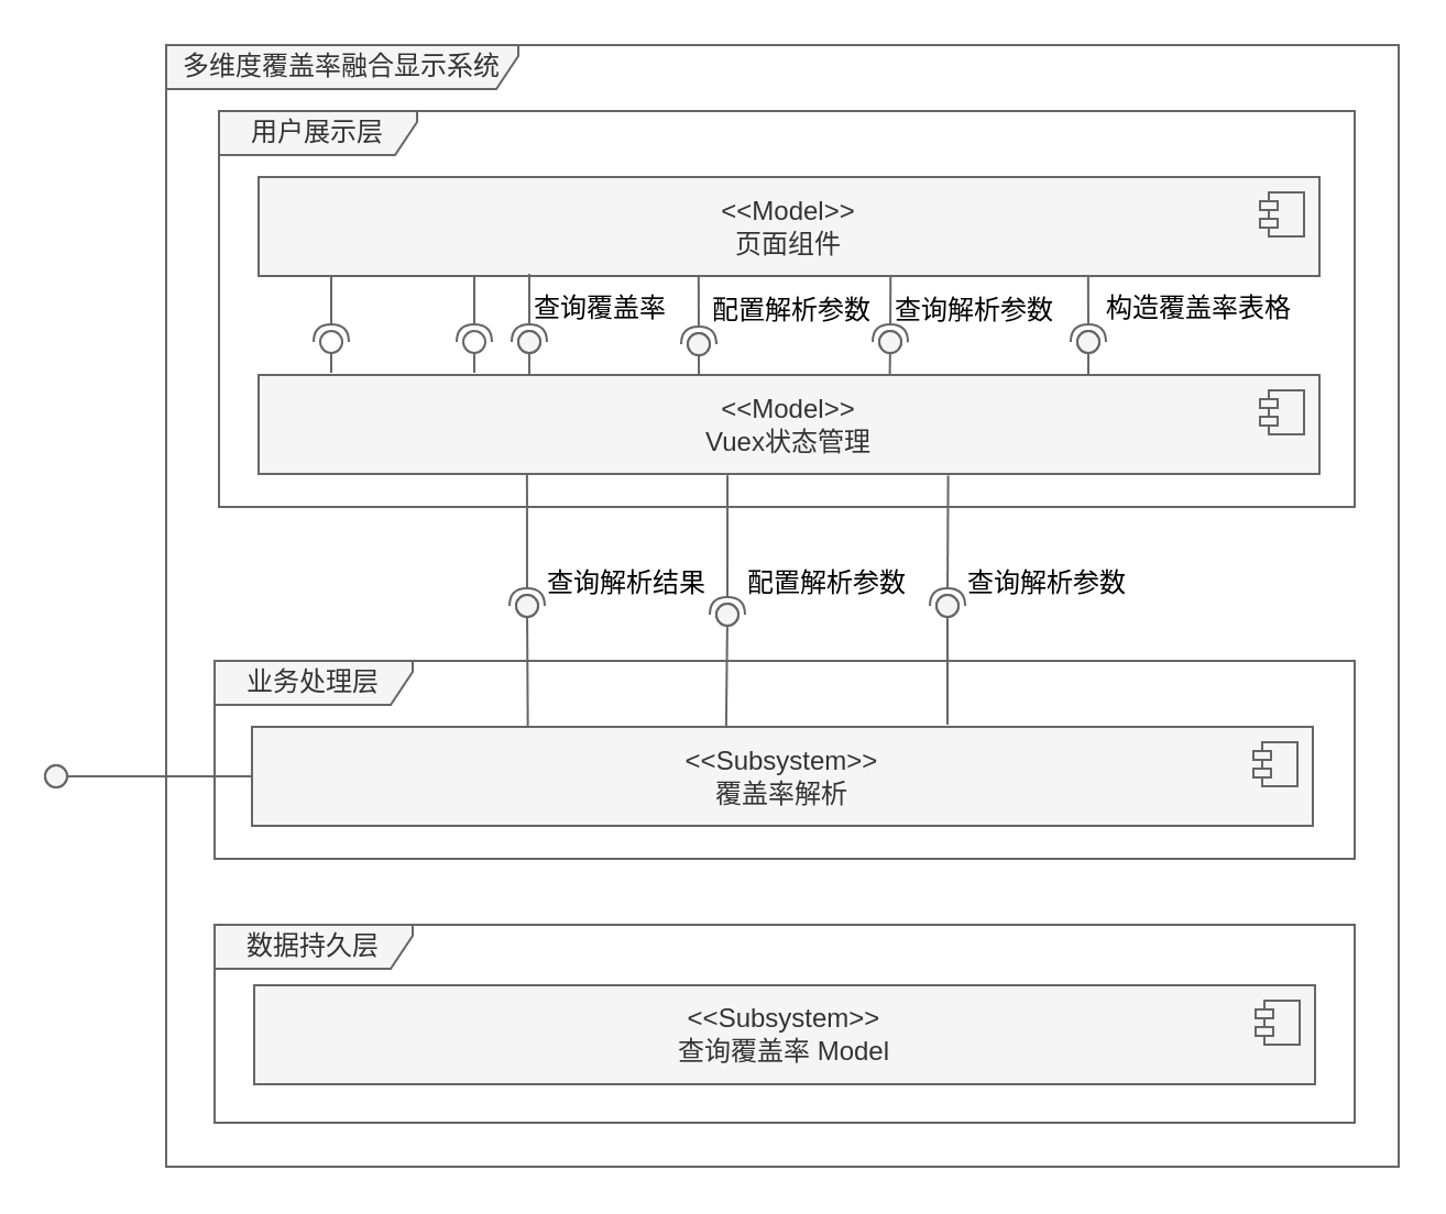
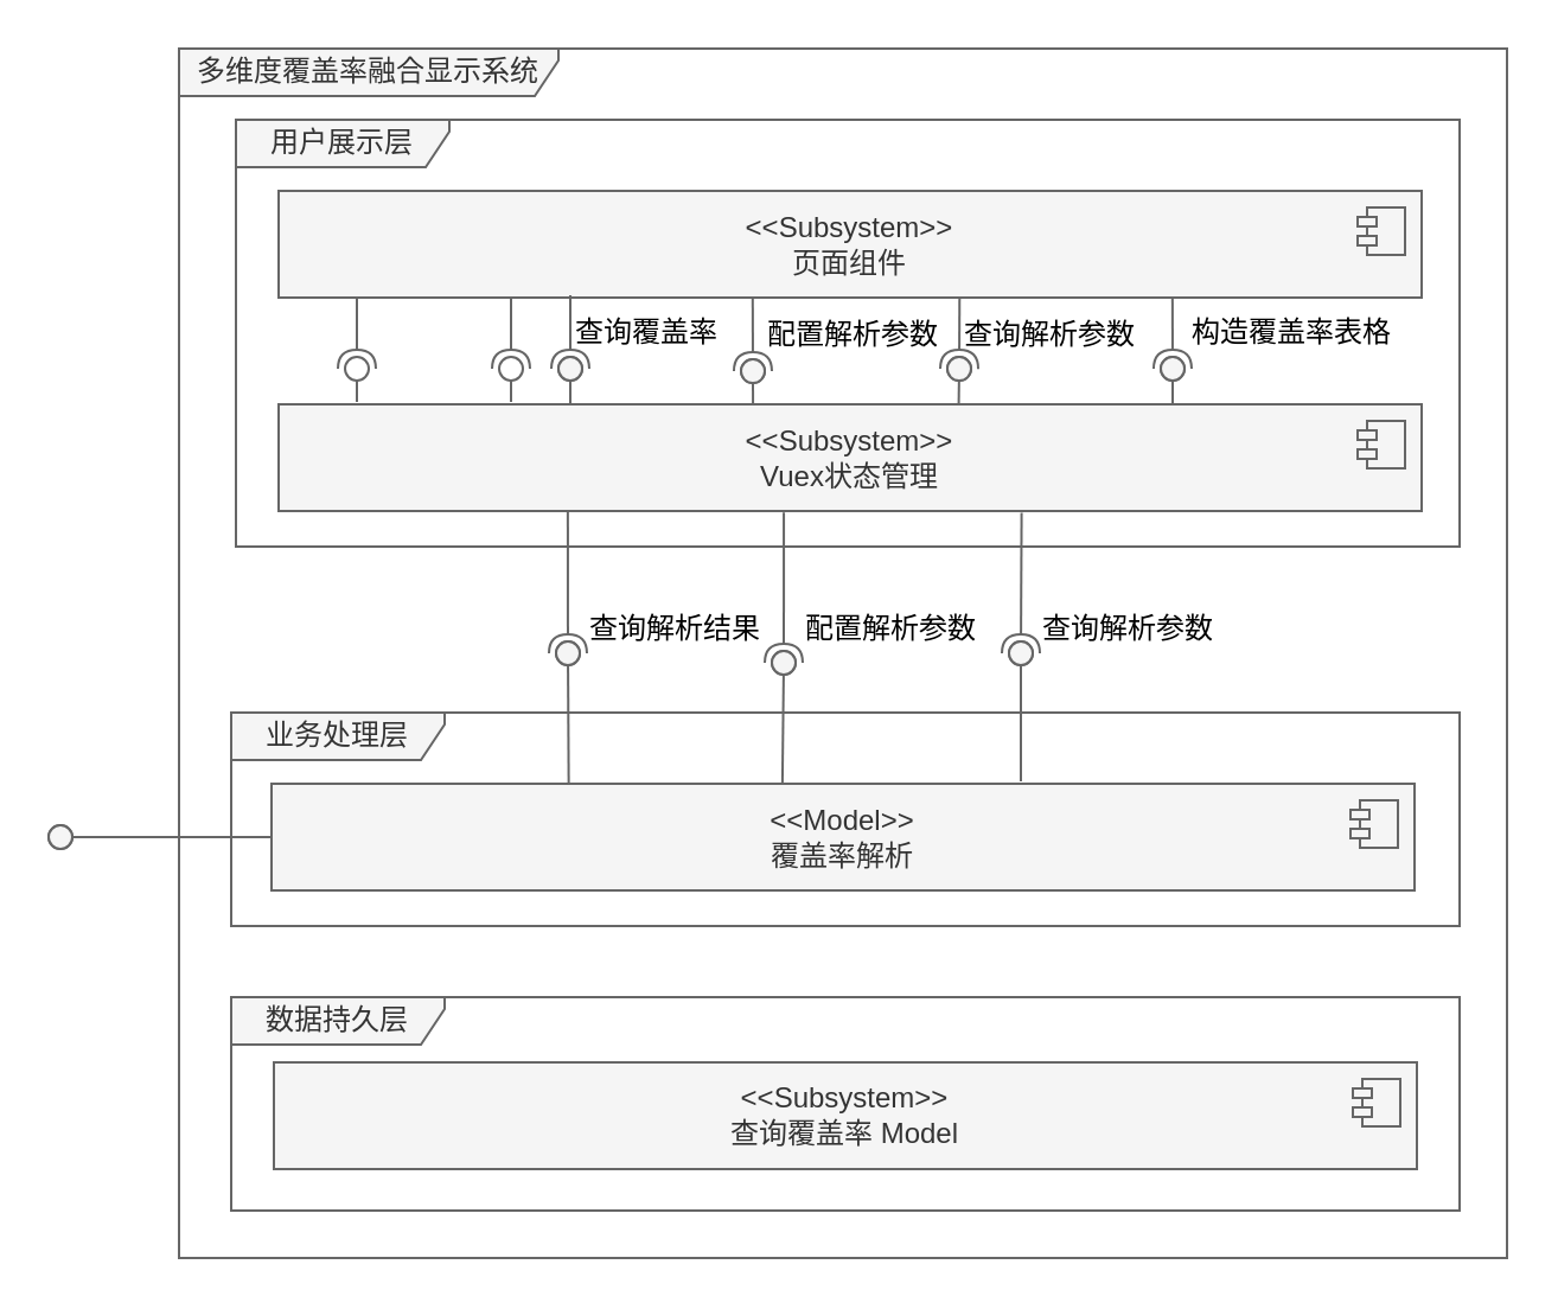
  <mxCell id="0" />
  <mxCell id="1" parent="0" />
  <mxCell id="2" value="多维度覆盖率融合显示系统" style="shape=umlFrame;whiteSpace=wrap;html=1;pointerEvents=0;recursiveResize=0;container=1;collapsible=0;width=160;height=20;fillColor=#f5f5f5;strokeColor=#666666;fontColor=#333333;" parent="1" vertex="1"><mxGeometry x="75" y="20" width="560" height="510" as="geometry" /></mxCell>
  <mxCell id="3" value="用户展示层" style="shape=umlFrame;whiteSpace=wrap;html=1;pointerEvents=0;recursiveResize=0;container=1;collapsible=0;width=90;height=20;fillColor=#f5f5f5;strokeColor=#666666;fontColor=#333333;" parent="2" vertex="1"><mxGeometry x="24" y="30" width="516" height="180" as="geometry" /></mxCell>
- <mxCell id="4" value="&lt;div&gt;&amp;lt;&amp;lt;Model&amp;gt;&amp;gt;&lt;/div&gt;&lt;div&gt;Vuex状态管理&lt;/div&gt;" style="html=1;dropTarget=0;whiteSpace=wrap;fillColor=#f5f5f5;strokeColor=#666666;fontColor=#333333;" parent="3" vertex="1"><mxGeometry x="18" y="120" width="482" height="45" as="geometry" /></mxCell>
+ <mxCell id="4" value="&lt;div&gt;&amp;lt;&amp;lt;Subsystem&amp;gt;&amp;gt;&lt;/div&gt;&lt;div&gt;Vuex状态管理&lt;/div&gt;" style="html=1;dropTarget=0;whiteSpace=wrap;fillColor=#f5f5f5;strokeColor=#666666;fontColor=#333333;" parent="3" vertex="1"><mxGeometry x="18" y="120" width="482" height="45" as="geometry" /></mxCell>
  <mxCell id="5" value="" style="shape=module;jettyWidth=8;jettyHeight=4;fillColor=#f5f5f5;strokeColor=#666666;fontColor=#333333;" parent="4" vertex="1"><mxGeometry x="1" width="20" height="20" relative="1" as="geometry"><mxPoint x="-27" y="7" as="offset" /></mxGeometry></mxCell>
- <mxCell id="6" value="&lt;div&gt;&amp;lt;&amp;lt;Model&amp;gt;&amp;gt;&lt;/div&gt;&lt;div&gt;页面组件&lt;/div&gt;" style="html=1;dropTarget=0;whiteSpace=wrap;fillColor=#f5f5f5;strokeColor=#666666;fontColor=#333333;" parent="3" vertex="1"><mxGeometry x="18" y="30" width="482" height="45" as="geometry" /></mxCell>
+ <mxCell id="6" value="&lt;div&gt;&amp;lt;&amp;lt;Subsystem&amp;gt;&amp;gt;&lt;/div&gt;&lt;div&gt;页面组件&lt;/div&gt;" style="html=1;dropTarget=0;whiteSpace=wrap;fillColor=#f5f5f5;strokeColor=#666666;fontColor=#333333;" parent="3" vertex="1"><mxGeometry x="18" y="30" width="482" height="45" as="geometry" /></mxCell>
  <mxCell id="7" value="" style="shape=module;jettyWidth=8;jettyHeight=4;fillColor=#f5f5f5;strokeColor=#666666;fontColor=#333333;" parent="6" vertex="1"><mxGeometry x="1" width="20" height="20" relative="1" as="geometry"><mxPoint x="-27" y="7" as="offset" /></mxGeometry></mxCell>
  <mxCell id="8" value="" style="rounded=0;orthogonalLoop=1;jettySize=auto;html=1;endArrow=halfCircle;endFill=0;endSize=6;strokeWidth=1;sketch=0;fillColor=#f5f5f5;strokeColor=#666666;" parent="3" edge="1"><mxGeometry relative="1" as="geometry"><mxPoint x="51" y="75" as="sourcePoint" /><mxPoint x="51" y="105.0" as="targetPoint" /></mxGeometry></mxCell>
  <mxCell id="9" value="" style="rounded=0;orthogonalLoop=1;jettySize=auto;html=1;endArrow=oval;endFill=0;sketch=0;sourcePerimeterSpacing=0;targetPerimeterSpacing=0;endSize=10;fillColor=#f5f5f5;strokeColor=#666666;" parent="3" edge="1"><mxGeometry relative="1" as="geometry"><mxPoint x="51" y="119" as="sourcePoint" /><mxPoint x="51" y="105.0" as="targetPoint" /></mxGeometry></mxCell>
  <mxCell id="10" value="" style="rounded=0;orthogonalLoop=1;jettySize=auto;html=1;endArrow=halfCircle;endFill=0;endSize=6;strokeWidth=1;sketch=0;exitX=0.087;exitY=1.002;exitDx=0;exitDy=0;exitPerimeter=0;fillColor=#f5f5f5;strokeColor=#666666;" parent="3" edge="1"><mxGeometry relative="1" as="geometry"><mxPoint x="116" y="75" as="sourcePoint" /><mxPoint x="116" y="105.0" as="targetPoint" /></mxGeometry></mxCell>
  <mxCell id="11" value="" style="rounded=0;orthogonalLoop=1;jettySize=auto;html=1;endArrow=oval;endFill=0;sketch=0;sourcePerimeterSpacing=0;targetPerimeterSpacing=0;endSize=10;fillColor=#f5f5f5;strokeColor=#666666;" parent="3" edge="1"><mxGeometry relative="1" as="geometry"><mxPoint x="116" y="119" as="sourcePoint" /><mxPoint x="116" y="105.0" as="targetPoint" /></mxGeometry></mxCell>
  <mxCell id="12" value="" style="rounded=0;orthogonalLoop=1;jettySize=auto;html=1;endArrow=halfCircle;endFill=0;endSize=6;strokeWidth=1;sketch=0;exitX=0.394;exitY=0.981;exitDx=0;exitDy=0;exitPerimeter=0;fillColor=#f5f5f5;strokeColor=#666666;" parent="3" target="14" edge="1"><mxGeometry relative="1" as="geometry"><mxPoint x="217.908" y="75.175" as="sourcePoint" /></mxGeometry></mxCell>
  <mxCell id="13" value="" style="rounded=0;orthogonalLoop=1;jettySize=auto;html=1;endArrow=oval;endFill=0;sketch=0;sourcePerimeterSpacing=0;targetPerimeterSpacing=0;endSize=10;exitX=0.415;exitY=0.003;exitDx=0;exitDy=0;exitPerimeter=0;fillColor=#f5f5f5;strokeColor=#666666;" parent="3" source="4" target="14" edge="1"><mxGeometry relative="1" as="geometry"><mxPoint x="218.39" y="120.625" as="sourcePoint" /></mxGeometry></mxCell>
  <mxCell id="14" value="" style="ellipse;whiteSpace=wrap;html=1;align=center;aspect=fixed;fillColor=#f5f5f5;strokeColor=#666666;resizable=0;perimeter=centerPerimeter;rotatable=0;allowArrows=0;points=[];outlineConnect=1;fontColor=#333333;" parent="3" vertex="1"><mxGeometry x="213" y="101.03" width="10" height="10" as="geometry" /></mxCell>
  <mxCell id="15" value="配置解析参数" style="text;html=1;align=center;verticalAlign=middle;resizable=0;points=[];autosize=1;" parent="3" vertex="1"><mxGeometry x="210" y="76.03" width="100" height="30" as="geometry" /></mxCell>
  <mxCell id="16" value="" style="rounded=0;orthogonalLoop=1;jettySize=auto;html=1;endArrow=halfCircle;endFill=0;endSize=6;strokeWidth=1;sketch=0;exitX=0.575;exitY=0.977;exitDx=0;exitDy=0;exitPerimeter=0;fillColor=#f5f5f5;strokeColor=#666666;" parent="3" target="18" edge="1"><mxGeometry relative="1" as="geometry"><mxPoint x="305.15" y="74.995" as="sourcePoint" /></mxGeometry></mxCell>
  <mxCell id="17" value="" style="rounded=0;orthogonalLoop=1;jettySize=auto;html=1;endArrow=oval;endFill=0;sketch=0;sourcePerimeterSpacing=0;targetPerimeterSpacing=0;endSize=10;exitX=0.595;exitY=-0.004;exitDx=0;exitDy=0;exitPerimeter=0;fillColor=#f5f5f5;strokeColor=#666666;" parent="3" source="4" target="18" edge="1"><mxGeometry relative="1" as="geometry"><mxPoint x="305.15" y="122.29" as="sourcePoint" /></mxGeometry></mxCell>
  <mxCell id="18" value="" style="ellipse;whiteSpace=wrap;html=1;align=center;aspect=fixed;fillColor=#f5f5f5;strokeColor=#666666;resizable=0;perimeter=centerPerimeter;rotatable=0;allowArrows=0;points=[];outlineConnect=1;fontColor=#333333;" parent="3" vertex="1"><mxGeometry x="300" y="100.03" width="10" height="10" as="geometry" /></mxCell>
  <mxCell id="19" value="查询解析参数&lt;span style=&quot;color: rgba(0, 0, 0, 0); font-family: monospace; font-size: 0px; text-align: start;&quot;&gt;%3CmxGraphModel%3E%3Croot%3E%3CmxCell%20id%3D%220%22%2F%3E%3CmxCell%20id%3D%221%22%20parent%3D%220%22%2F%3E%3CmxCell%20id%3D%222%22%20value%3D%22%22%20style%3D%22rounded%3D0%3BorthogonalLoop%3D1%3BjettySize%3Dauto%3Bhtml%3D1%3BendArrow%3DhalfCircle%3BendFill%3D0%3BendSize%3D6%3BstrokeWidth%3D1%3Bsketch%3D0%3BexitX%3D0.395%3BexitY%3D1.031%3BexitDx%3D0%3BexitDy%3D0%3BexitPerimeter%3D0%3B%22%20edge%3D%221%22%20target%3D%224%22%20parent%3D%221%22%3E%3CmxGeometry%20relative%3D%221%22%20as%3D%22geometry%22%3E%3CmxPoint%20x%3D%22432%22%20y%3D%22296%22%20as%3D%22sourcePoint%22%2F%3E%3C%2FmxGeometry%3E%3C%2FmxCell%3E%3CmxCell%20id%3D%223%22%20value%3D%22%22%20style%3D%22rounded%3D0%3BorthogonalLoop%3D1%3BjettySize%3Dauto%3Bhtml%3D1%3BendArrow%3Doval%3BendFill%3D0%3Bsketch%3D0%3BsourcePerimeterSpacing%3D0%3BtargetPerimeterSpacing%3D0%3BendSize%3D10%3BexitX%3D0.395%3BexitY%3D-0.009%3BexitDx%3D0%3BexitDy%3D0%3BexitPerimeter%3D0%3B%22%20edge%3D%221%22%20target%3D%224%22%20parent%3D%221%22%3E%3CmxGeometry%20relative%3D%221%22%20as%3D%22geometry%22%3E%3CmxPoint%20x%3D%22432%22%20y%3D%22340%22%20as%3D%22sourcePoint%22%2F%3E%3C%2FmxGeometry%3E%3C%2FmxCell%3E%3CmxCell%20id%3D%224%22%20value%3D%22%22%20style%3D%22ellipse%3BwhiteSpace%3Dwrap%3Bhtml%3D1%3Balign%3Dcenter%3Baspect%3Dfixed%3BfillColor%3Dnone%3BstrokeColor%3Dnone%3Bresizable%3D0%3Bperimeter%3DcenterPerimeter%3Brotatable%3D0%3BallowArrows%3D0%3Bpoints%3D%5B%5D%3BoutlineConnect%3D1%3B%22%20vertex%3D%221%22%20parent%3D%221%22%3E%3CmxGeometry%20x%3D%22427%22%20y%3D%22320%22%20width%3D%2210%22%20height%3D%2210%22%20as%3D%22geometry%22%2F%3E%3C%2FmxCell%3E%3CmxCell%20id%3D%225%22%20value%3D%22%E9%85%8D%E7%BD%AE%E8%A7%A3%E6%9E%90%E5%8F%82%E6%95%B0%22%20style%3D%22text%3Bhtml%3D1%3Balign%3Dcenter%3BverticalAlign%3Dmiddle%3Bresizable%3D0%3Bpoints%3D%5B%5D%3Bautosize%3D1%3BstrokeColor%3Dnone%3BfillColor%3Dnone%3B%22%20vertex%3D%221%22%20parent%3D%221%22%3E%3CmxGeometry%20x%3D%22420%22%20y%3D%22300%22%20width%3D%22100%22%20height%3D%2230%22%20as%3D%22geometry%22%2F%3E%3C%2FmxCell%3E%3C%2Froot%3E%3C%2FmxGraphModel%3E&lt;/span&gt;" style="text;html=1;align=center;verticalAlign=middle;resizable=0;points=[];autosize=1;" parent="3" vertex="1"><mxGeometry x="293" y="76.03" width="100" height="30" as="geometry" /></mxCell>
  <mxCell id="20" value="" style="rounded=0;orthogonalLoop=1;jettySize=auto;html=1;endArrow=halfCircle;endFill=0;endSize=6;strokeWidth=1;sketch=0;exitX=0.782;exitY=1.008;exitDx=0;exitDy=0;exitPerimeter=0;fillColor=#f5f5f5;strokeColor=#666666;" parent="3" source="6" target="22" edge="1"><mxGeometry relative="1" as="geometry"><mxPoint x="388" y="74" as="sourcePoint" /></mxGeometry></mxCell>
  <mxCell id="21" value="" style="rounded=0;orthogonalLoop=1;jettySize=auto;html=1;endArrow=oval;endFill=0;sketch=0;sourcePerimeterSpacing=0;targetPerimeterSpacing=0;endSize=10;fillColor=#f5f5f5;strokeColor=#666666;" parent="3" target="22" edge="1"><mxGeometry relative="1" as="geometry"><mxPoint x="395" y="120" as="sourcePoint" /></mxGeometry></mxCell>
  <mxCell id="22" value="" style="ellipse;whiteSpace=wrap;html=1;align=center;aspect=fixed;fillColor=#f5f5f5;strokeColor=#666666;resizable=0;perimeter=centerPerimeter;rotatable=0;allowArrows=0;points=[];outlineConnect=1;fontColor=#333333;" parent="3" vertex="1"><mxGeometry x="390" y="100" width="10" height="10" as="geometry" /></mxCell>
  <mxCell id="23" value="构造覆盖率表格" style="text;html=1;align=center;verticalAlign=middle;resizable=0;points=[];autosize=1;" parent="3" vertex="1"><mxGeometry x="390" y="75" width="110" height="30" as="geometry" /></mxCell>
  <mxCell id="24" value="" style="rounded=0;orthogonalLoop=1;jettySize=auto;html=1;endArrow=halfCircle;endFill=0;endSize=6;strokeWidth=1;sketch=0;exitX=0.394;exitY=0.981;exitDx=0;exitDy=0;exitPerimeter=0;fillColor=#f5f5f5;strokeColor=#666666;" parent="3" target="26" edge="1"><mxGeometry relative="1" as="geometry"><mxPoint x="141" y="74" as="sourcePoint" /></mxGeometry></mxCell>
  <mxCell id="25" value="" style="rounded=0;orthogonalLoop=1;jettySize=auto;html=1;endArrow=oval;endFill=0;sketch=0;sourcePerimeterSpacing=0;targetPerimeterSpacing=0;endSize=10;exitX=0.395;exitY=-0.009;exitDx=0;exitDy=0;exitPerimeter=0;fillColor=#f5f5f5;strokeColor=#666666;" parent="3" target="26" edge="1"><mxGeometry relative="1" as="geometry"><mxPoint x="141" y="120" as="sourcePoint" /></mxGeometry></mxCell>
  <mxCell id="26" value="" style="ellipse;whiteSpace=wrap;html=1;align=center;aspect=fixed;fillColor=#f5f5f5;strokeColor=#666666;resizable=0;perimeter=centerPerimeter;rotatable=0;allowArrows=0;points=[];outlineConnect=1;fontColor=#333333;" parent="3" vertex="1"><mxGeometry x="136" y="100" width="10" height="10" as="geometry" /></mxCell>
  <mxCell id="27" value="查询覆盖率" style="text;html=1;align=center;verticalAlign=middle;resizable=0;points=[];autosize=1;" parent="3" vertex="1"><mxGeometry x="133" y="75" width="80" height="30" as="geometry" /></mxCell>
  <mxCell id="28" value="业务处理层" style="shape=umlFrame;whiteSpace=wrap;html=1;pointerEvents=0;recursiveResize=0;container=1;collapsible=0;width=90;height=20;fillColor=#f5f5f5;strokeColor=#666666;fontColor=#333333;" parent="2" vertex="1"><mxGeometry x="22" y="280" width="518" height="90" as="geometry" /></mxCell>
- <mxCell id="29" value="&lt;div&gt;&amp;lt;&amp;lt;Subsystem&amp;gt;&amp;gt;&lt;/div&gt;&lt;div&gt;覆盖率解析&lt;/div&gt;" style="html=1;dropTarget=0;whiteSpace=wrap;fillColor=#f5f5f5;strokeColor=#666666;fontColor=#333333;" parent="28" vertex="1"><mxGeometry x="17" y="30" width="482" height="45" as="geometry" /></mxCell>
+ <mxCell id="29" value="&lt;div&gt;&amp;lt;&amp;lt;Model&amp;gt;&amp;gt;&lt;/div&gt;&lt;div&gt;覆盖率解析&lt;/div&gt;" style="html=1;dropTarget=0;whiteSpace=wrap;fillColor=#f5f5f5;strokeColor=#666666;fontColor=#333333;" parent="28" vertex="1"><mxGeometry x="17" y="30" width="482" height="45" as="geometry" /></mxCell>
  <mxCell id="30" value="" style="shape=module;jettyWidth=8;jettyHeight=4;fillColor=#f5f5f5;strokeColor=#666666;fontColor=#333333;" parent="29" vertex="1"><mxGeometry x="1" width="20" height="20" relative="1" as="geometry"><mxPoint x="-27" y="7" as="offset" /></mxGeometry></mxCell>
  <mxCell id="31" value="数据持久层" style="shape=umlFrame;whiteSpace=wrap;html=1;pointerEvents=0;recursiveResize=0;container=1;collapsible=0;width=90;height=20;fillColor=#f5f5f5;strokeColor=#666666;fontColor=#333333;" parent="2" vertex="1"><mxGeometry x="22" y="400" width="518" height="90" as="geometry" /></mxCell>
  <mxCell id="32" value="&lt;div&gt;&amp;lt;&amp;lt;Subsystem&amp;gt;&amp;gt;&lt;/div&gt;查询覆盖率 Model" style="html=1;dropTarget=0;whiteSpace=wrap;fillColor=#f5f5f5;strokeColor=#666666;fontColor=#333333;" parent="31" vertex="1"><mxGeometry x="18" y="27.5" width="482" height="45" as="geometry" /></mxCell>
  <mxCell id="33" value="" style="shape=module;jettyWidth=8;jettyHeight=4;fillColor=#f5f5f5;strokeColor=#666666;fontColor=#333333;" parent="32" vertex="1"><mxGeometry x="1" width="20" height="20" relative="1" as="geometry"><mxPoint x="-27" y="7" as="offset" /></mxGeometry></mxCell>
  <mxCell id="34" value="" style="rounded=0;orthogonalLoop=1;jettySize=auto;html=1;endArrow=halfCircle;endFill=0;endSize=6;strokeWidth=1;sketch=0;exitX=0.442;exitY=1.013;exitDx=0;exitDy=0;exitPerimeter=0;fillColor=#f5f5f5;strokeColor=#666666;" parent="2" source="4" target="36" edge="1"><mxGeometry relative="1" as="geometry"><mxPoint x="252" y="235" as="sourcePoint" /></mxGeometry></mxCell>
  <mxCell id="35" value="" style="rounded=0;orthogonalLoop=1;jettySize=auto;html=1;endArrow=oval;endFill=0;sketch=0;sourcePerimeterSpacing=0;targetPerimeterSpacing=0;endSize=10;exitX=0.447;exitY=-0.007;exitDx=0;exitDy=0;exitPerimeter=0;fillColor=#f5f5f5;strokeColor=#666666;" parent="2" source="29" target="36" edge="1"><mxGeometry relative="1" as="geometry"><mxPoint x="212" y="235" as="sourcePoint" /></mxGeometry></mxCell>
  <mxCell id="36" value="" style="ellipse;whiteSpace=wrap;html=1;align=center;aspect=fixed;fillColor=#f5f5f5;strokeColor=#666666;resizable=0;perimeter=centerPerimeter;rotatable=0;allowArrows=0;points=[];outlineConnect=1;fontColor=#333333;" parent="2" vertex="1"><mxGeometry x="250" y="254" width="10" height="10" as="geometry" /></mxCell>
  <mxCell id="37" value="配置解析参数" style="text;html=1;align=center;verticalAlign=middle;resizable=0;points=[];autosize=1;" parent="2" vertex="1"><mxGeometry x="250" y="230" width="100" height="30" as="geometry" /></mxCell>
  <mxCell id="38" value="" style="rounded=0;orthogonalLoop=1;jettySize=auto;html=1;endArrow=halfCircle;endFill=0;endSize=6;strokeWidth=1;sketch=0;exitX=0.65;exitY=1.016;exitDx=0;exitDy=0;exitPerimeter=0;fillColor=#f5f5f5;strokeColor=#666666;" parent="2" source="4" target="40" edge="1"><mxGeometry relative="1" as="geometry"><mxPoint x="325" y="190" as="sourcePoint" /></mxGeometry></mxCell>
  <mxCell id="39" value="" style="rounded=0;orthogonalLoop=1;jettySize=auto;html=1;endArrow=oval;endFill=0;sketch=0;sourcePerimeterSpacing=0;targetPerimeterSpacing=0;endSize=10;fillColor=#f5f5f5;strokeColor=#666666;" parent="2" target="40" edge="1"><mxGeometry relative="1" as="geometry"><mxPoint x="355" y="309" as="sourcePoint" /></mxGeometry></mxCell>
  <mxCell id="40" value="" style="ellipse;whiteSpace=wrap;html=1;align=center;aspect=fixed;fillColor=#f5f5f5;strokeColor=#666666;resizable=0;perimeter=centerPerimeter;rotatable=0;allowArrows=0;points=[];outlineConnect=1;fontColor=#333333;" parent="2" vertex="1"><mxGeometry x="350" y="250" width="10" height="10" as="geometry" /></mxCell>
  <mxCell id="41" value="查询解析参数" style="text;html=1;align=center;verticalAlign=middle;resizable=0;points=[];autosize=1;" parent="2" vertex="1"><mxGeometry x="350" y="230" width="100" height="30" as="geometry" /></mxCell>
  <mxCell id="42" value="" style="rounded=0;orthogonalLoop=1;jettySize=auto;html=1;endArrow=halfCircle;endFill=0;endSize=6;strokeWidth=1;sketch=0;exitX=0.253;exitY=1.005;exitDx=0;exitDy=0;exitPerimeter=0;fillColor=#f5f5f5;strokeColor=#666666;" parent="2" source="4" target="44" edge="1"><mxGeometry relative="1" as="geometry"><mxPoint x="160" y="200" as="sourcePoint" /></mxGeometry></mxCell>
  <mxCell id="43" value="" style="rounded=0;orthogonalLoop=1;jettySize=auto;html=1;endArrow=oval;endFill=0;sketch=0;sourcePerimeterSpacing=0;targetPerimeterSpacing=0;endSize=10;exitX=0.26;exitY=0.01;exitDx=0;exitDy=0;exitPerimeter=0;fillColor=#f5f5f5;strokeColor=#666666;" parent="2" source="29" target="44" edge="1"><mxGeometry relative="1" as="geometry"><mxPoint x="144" y="231" as="sourcePoint" /></mxGeometry></mxCell>
  <mxCell id="44" value="" style="ellipse;whiteSpace=wrap;html=1;align=center;aspect=fixed;fillColor=#f5f5f5;strokeColor=#666666;resizable=0;perimeter=centerPerimeter;rotatable=0;allowArrows=0;points=[];outlineConnect=1;fontColor=#333333;" parent="2" vertex="1"><mxGeometry x="159" y="250" width="10" height="10" as="geometry" /></mxCell>
  <mxCell id="45" value="查询解析结果" style="text;html=1;align=center;verticalAlign=middle;resizable=0;points=[];autosize=1;" parent="2" vertex="1"><mxGeometry x="159" y="230" width="100" height="30" as="geometry" /></mxCell>
  <mxCell id="46" value="" style="rounded=0;orthogonalLoop=1;jettySize=auto;html=1;endArrow=oval;endFill=0;sketch=0;sourcePerimeterSpacing=0;targetPerimeterSpacing=0;endSize=10;exitX=0;exitY=0.5;exitDx=0;exitDy=0;fillColor=#f5f5f5;strokeColor=#666666;" parent="1" source="29" target="47" edge="1"><mxGeometry relative="1" as="geometry"><mxPoint x="-25" y="380" as="sourcePoint" /></mxGeometry></mxCell>
  <mxCell id="47" value="&lt;p&gt;&lt;br&gt;&lt;/p&gt;" style="ellipse;whiteSpace=wrap;html=1;align=center;aspect=fixed;fillColor=#f5f5f5;strokeColor=#666666;resizable=0;perimeter=centerPerimeter;rotatable=0;allowArrows=0;points=[];outlineConnect=1;fillOpacity=100;shadow=0;fontColor=#333333;" parent="1" vertex="1"><mxGeometry x="20" y="347.5" width="10" height="10" as="geometry" /></mxCell>
